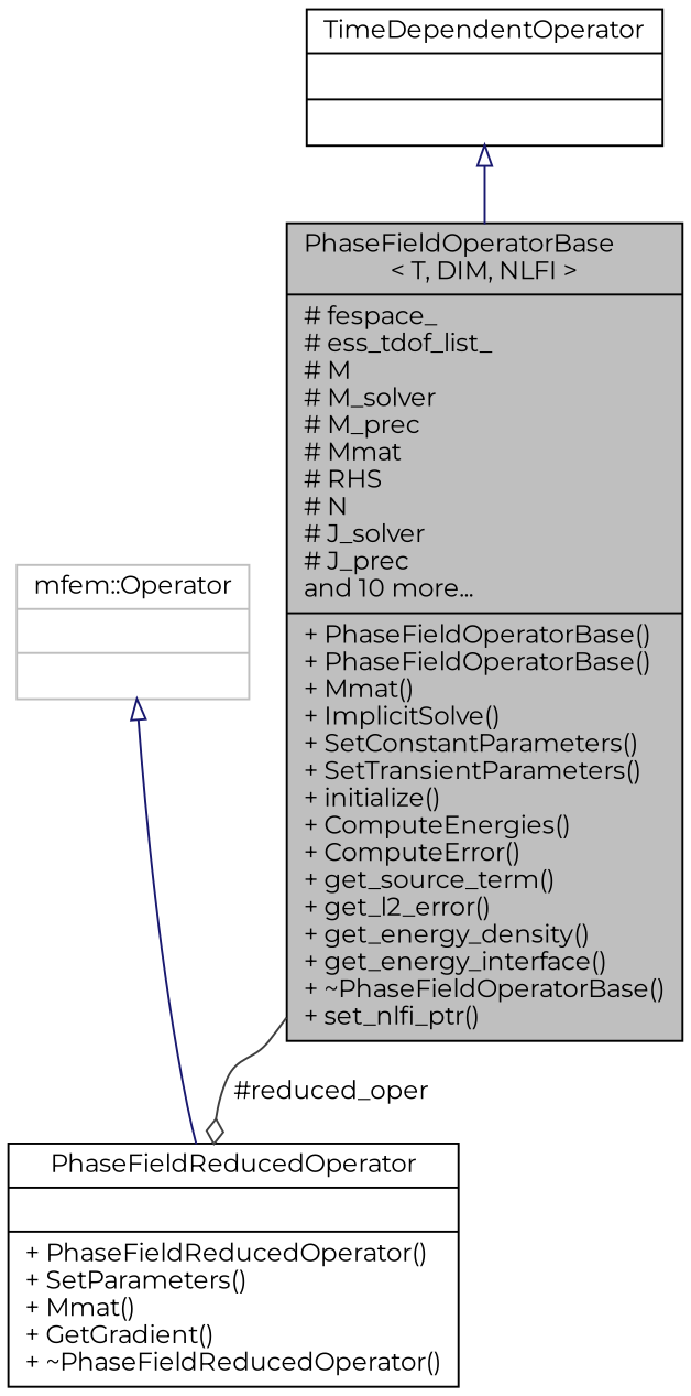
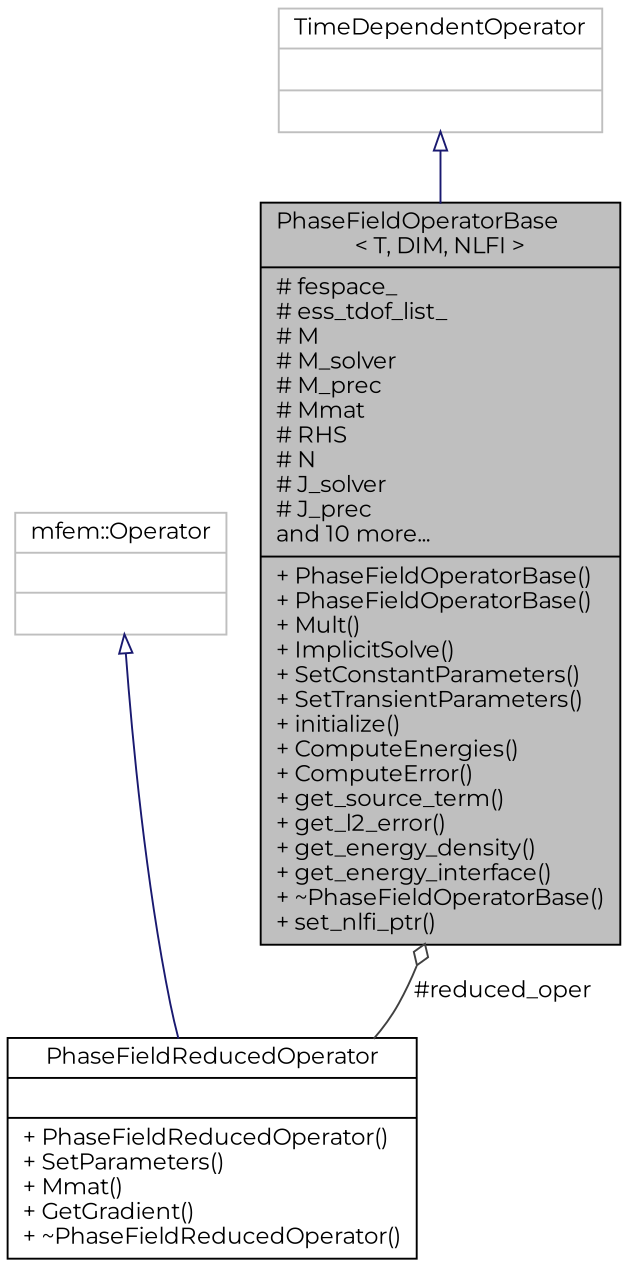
  digraph {
    fontname=Montserrat
    node [color=black fontname=Montserrat fontsize=12 shape=record]
    edge [arrowtail=onormal color=midnightblue dir=back fontname=Montserrat fontsize=12 labelfontname=Helvetica labelfontsize=12 style=solid]
-   n1 [fillcolor=grey75 fontcolor=black height=0.2 label="{PhaseFieldOperatorBase\l\< T, DIM, NLFI \>\n|# fespace_\l# ess_tdof_list_\l# M\l# M_solver\l# M_prec\l# Mmat\l# RHS\l# N\l# J_solver\l# J_prec\land 10 more...\l|+ PhaseFieldOperatorBase()\l+ PhaseFieldOperatorBase()\l+ Mmat()\l+ ImplicitSolve()\l+ SetConstantParameters()\l+ SetTransientParameters()\l+ initialize()\l+ ComputeEnergies()\l+ ComputeError()\l+ get_source_term()\l+ get_l2_error()\l+ get_energy_density()\l+ get_energy_interface()\l+ ~PhaseFieldOperatorBase()\l+ set_nlfi_ptr()\l}" style=filled width=0.4]
-   n2 [height=0.2 label="{TimeDependentOperator\n||}" width=0.4]
+   n1 [fillcolor=grey75 fontcolor=black height=0.2 label="{PhaseFieldOperatorBase\l\< T, DIM, NLFI \>\n|# fespace_\l# ess_tdof_list_\l# M\l# M_solver\l# M_prec\l# Mmat\l# RHS\l# N\l# J_solver\l# J_prec\land 10 more...\l|+ PhaseFieldOperatorBase()\l+ PhaseFieldOperatorBase()\l+ Mult()\l+ ImplicitSolve()\l+ SetConstantParameters()\l+ SetTransientParameters()\l+ initialize()\l+ ComputeEnergies()\l+ ComputeError()\l+ get_source_term()\l+ get_l2_error()\l+ get_energy_density()\l+ get_energy_interface()\l+ ~PhaseFieldOperatorBase()\l+ set_nlfi_ptr()\l}" style=filled width=0.4]
+   n2 [color=grey75 height=0.2 label="{TimeDependentOperator\n||}" width=0.4]
    n3 [height=0.2 label="{PhaseFieldReducedOperator\n||+ PhaseFieldReducedOperator()\l+ SetParameters()\l+ Mmat()\l+ GetGradient()\l+ ~PhaseFieldReducedOperator()\l}" width=0.4]
    n4 [color=grey75 height=0.2 label="{mfem::Operator\n||}" width=0.4]
    n2 -> n1
-   n1 -> n3 [arrowhead=odiamond color=grey25 label=" #reduced_oper" arrowtail="" dir=""]
+   n3 -> n1 [arrowhead=odiamond color=grey25 label=" #reduced_oper" arrowtail="" dir=""]
    n4 -> n3
  }
